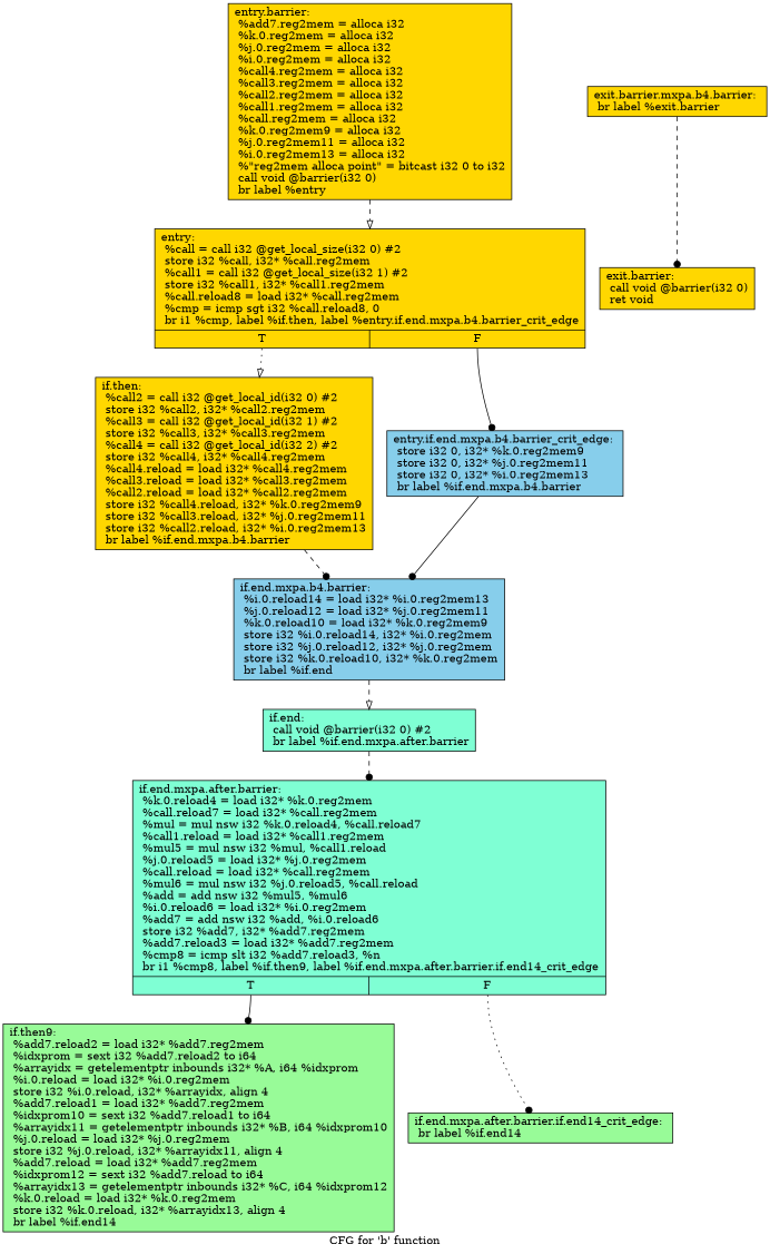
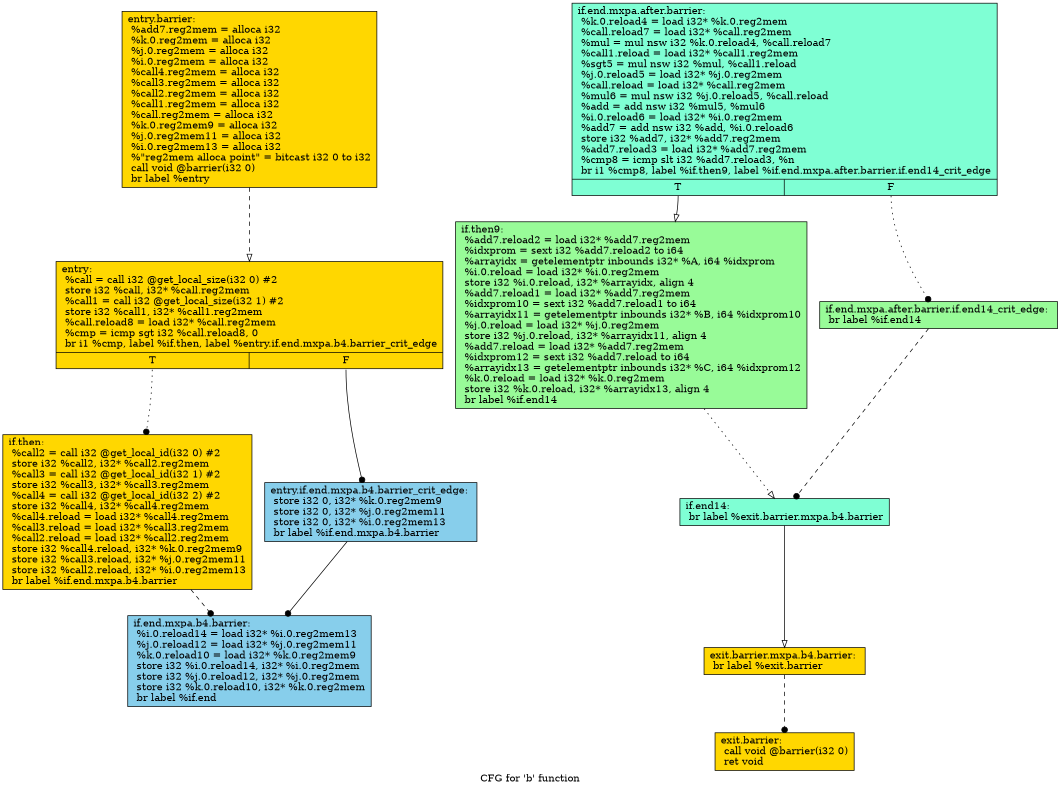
  digraph {
    label="CFG for 'b' function"
    node [fillcolor=gold shape=record style=filled]
    edge [arrowhead=dot style=dashed]
    n1 [label="{entry.barrier:\l  %add7.reg2mem = alloca i32\l  %k.0.reg2mem = alloca i32\l  %j.0.reg2mem = alloca i32\l  %i.0.reg2mem = alloca i32\l  %call4.reg2mem = alloca i32\l  %call3.reg2mem = alloca i32\l  %call2.reg2mem = alloca i32\l  %call1.reg2mem = alloca i32\l  %call.reg2mem = alloca i32\l  %k.0.reg2mem9 = alloca i32\l  %j.0.reg2mem11 = alloca i32\l  %i.0.reg2mem13 = alloca i32\l  %\"reg2mem alloca point\" = bitcast i32 0 to i32\l  call void @barrier(i32 0)\l  br label %entry\l}"]
    n2 [label="{entry:                                            \l  %call = call i32 @get_local_size(i32 0) #2\l  store i32 %call, i32* %call.reg2mem\l  %call1 = call i32 @get_local_size(i32 1) #2\l  store i32 %call1, i32* %call1.reg2mem\l  %call.reload8 = load i32* %call.reg2mem\l  %cmp = icmp sgt i32 %call.reload8, 0\l  br i1 %cmp, label %if.then, label %entry.if.end.mxpa.b4.barrier_crit_edge\l|{<s0>T|<s1>F}}"]
    n3 [label="{if.then:                                          \l  %call2 = call i32 @get_local_id(i32 0) #2\l  store i32 %call2, i32* %call2.reg2mem\l  %call3 = call i32 @get_local_id(i32 1) #2\l  store i32 %call3, i32* %call3.reg2mem\l  %call4 = call i32 @get_local_id(i32 2) #2\l  store i32 %call4, i32* %call4.reg2mem\l  %call4.reload = load i32* %call4.reg2mem\l  %call3.reload = load i32* %call3.reg2mem\l  %call2.reload = load i32* %call2.reg2mem\l  store i32 %call4.reload, i32* %k.0.reg2mem9\l  store i32 %call3.reload, i32* %j.0.reg2mem11\l  store i32 %call2.reload, i32* %i.0.reg2mem13\l  br label %if.end.mxpa.b4.barrier\l}"]
    n4 [fillcolor=skyblue label="{entry.if.end.mxpa.b4.barrier_crit_edge:           \l  store i32 0, i32* %k.0.reg2mem9\l  store i32 0, i32* %j.0.reg2mem11\l  store i32 0, i32* %i.0.reg2mem13\l  br label %if.end.mxpa.b4.barrier\l}"]
    n5 [fillcolor=skyblue label="{if.end.mxpa.b4.barrier:                           \l  %i.0.reload14 = load i32* %i.0.reg2mem13\l  %j.0.reload12 = load i32* %j.0.reg2mem11\l  %k.0.reload10 = load i32* %k.0.reg2mem9\l  store i32 %i.0.reload14, i32* %i.0.reg2mem\l  store i32 %j.0.reload12, i32* %j.0.reg2mem\l  store i32 %k.0.reload10, i32* %k.0.reg2mem\l  br label %if.end\l}"]
-   n6 [fillcolor=aquamarine label="{if.end:                                           \l  call void @barrier(i32 0) #2\l  br label %if.end.mxpa.after.barrier\l}"]
-   n7 [fillcolor=aquamarine label="{if.end.mxpa.after.barrier:                        \l  %k.0.reload4 = load i32* %k.0.reg2mem\l  %call.reload7 = load i32* %call.reg2mem\l  %mul = mul nsw i32 %k.0.reload4, %call.reload7\l  %call1.reload = load i32* %call1.reg2mem\l  %mul5 = mul nsw i32 %mul, %call1.reload\l  %j.0.reload5 = load i32* %j.0.reg2mem\l  %call.reload = load i32* %call.reg2mem\l  %mul6 = mul nsw i32 %j.0.reload5, %call.reload\l  %add = add nsw i32 %mul5, %mul6\l  %i.0.reload6 = load i32* %i.0.reg2mem\l  %add7 = add nsw i32 %add, %i.0.reload6\l  store i32 %add7, i32* %add7.reg2mem\l  %add7.reload3 = load i32* %add7.reg2mem\l  %cmp8 = icmp slt i32 %add7.reload3, %n\l  br i1 %cmp8, label %if.then9, label %if.end.mxpa.after.barrier.if.end14_crit_edge\l|{<s0>T|<s1>F}}"]
+   n7 [fillcolor=aquamarine label="{if.end.mxpa.after.barrier:                        \l  %k.0.reload4 = load i32* %k.0.reg2mem\l  %call.reload7 = load i32* %call.reg2mem\l  %mul = mul nsw i32 %k.0.reload4, %call.reload7\l  %call1.reload = load i32* %call1.reg2mem\l  %sgt5 = mul nsw i32 %mul, %call1.reload\l  %j.0.reload5 = load i32* %j.0.reg2mem\l  %call.reload = load i32* %call.reg2mem\l  %mul6 = mul nsw i32 %j.0.reload5, %call.reload\l  %add = add nsw i32 %mul5, %mul6\l  %i.0.reload6 = load i32* %i.0.reg2mem\l  %add7 = add nsw i32 %add, %i.0.reload6\l  store i32 %add7, i32* %add7.reg2mem\l  %add7.reload3 = load i32* %add7.reg2mem\l  %cmp8 = icmp slt i32 %add7.reload3, %n\l  br i1 %cmp8, label %if.then9, label %if.end.mxpa.after.barrier.if.end14_crit_edge\l|{<s0>T|<s1>F}}"]
    n8 [fillcolor=palegreen label="{if.then9:                                         \l  %add7.reload2 = load i32* %add7.reg2mem\l  %idxprom = sext i32 %add7.reload2 to i64\l  %arrayidx = getelementptr inbounds i32* %A, i64 %idxprom\l  %i.0.reload = load i32* %i.0.reg2mem\l  store i32 %i.0.reload, i32* %arrayidx, align 4\l  %add7.reload1 = load i32* %add7.reg2mem\l  %idxprom10 = sext i32 %add7.reload1 to i64\l  %arrayidx11 = getelementptr inbounds i32* %B, i64 %idxprom10\l  %j.0.reload = load i32* %j.0.reg2mem\l  store i32 %j.0.reload, i32* %arrayidx11, align 4\l  %add7.reload = load i32* %add7.reg2mem\l  %idxprom12 = sext i32 %add7.reload to i64\l  %arrayidx13 = getelementptr inbounds i32* %C, i64 %idxprom12\l  %k.0.reload = load i32* %k.0.reg2mem\l  store i32 %k.0.reload, i32* %arrayidx13, align 4\l  br label %if.end14\l}"]
    n9 [fillcolor=palegreen label="{if.end.mxpa.after.barrier.if.end14_crit_edge:     \l  br label %if.end14\l}"]
+   n10 [fillcolor=aquamarine label="{if.end14:                                         \l  br label %exit.barrier.mxpa.b4.barrier\l}"]
    n11 [label="{exit.barrier.mxpa.b4.barrier:                     \l  br label %exit.barrier\l}"]
    n12 [label="{exit.barrier:                                     \l  call void @barrier(i32 0)\l  ret void\l}"]
    n1 -> n2 [arrowhead=onormal]
-   n2 -> n3 [arrowhead=onormal style=dotted tailport=s0]
+   n2 -> n3 [style=dotted tailport=s0]
    n2 -> n4 [style=solid tailport=s1]
    n3 -> n5
    n4 -> n5 [style=solid]
-   n5 -> n6 [arrowhead=onormal]
-   n6 -> n7
-   n7 -> n8 [style=solid tailport=s0]
+   n7 -> n8 [arrowhead=onormal style=solid tailport=s0]
    n7 -> n9 [style=dotted tailport=s1]
+   n8 -> n10 [arrowhead=onormal style=dotted]
+   n9 -> n10
+   n10 -> n11 [arrowhead=onormal style=solid]
    n11 -> n12
  }
